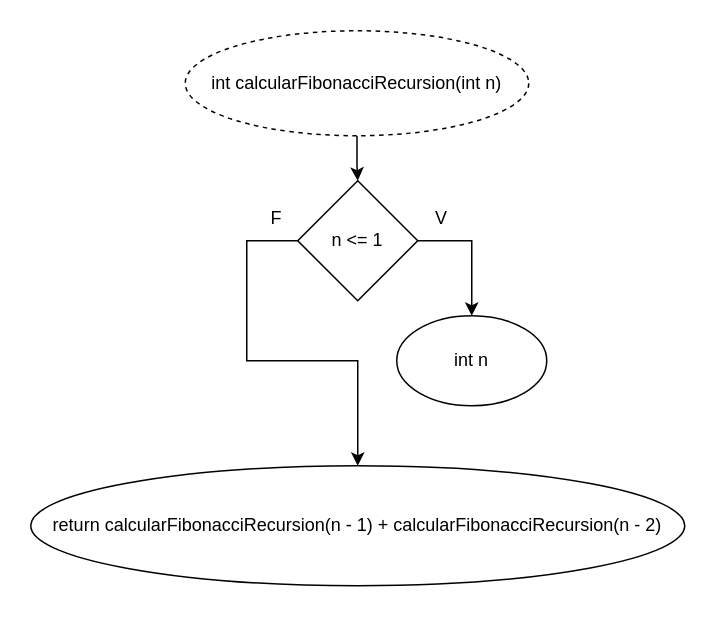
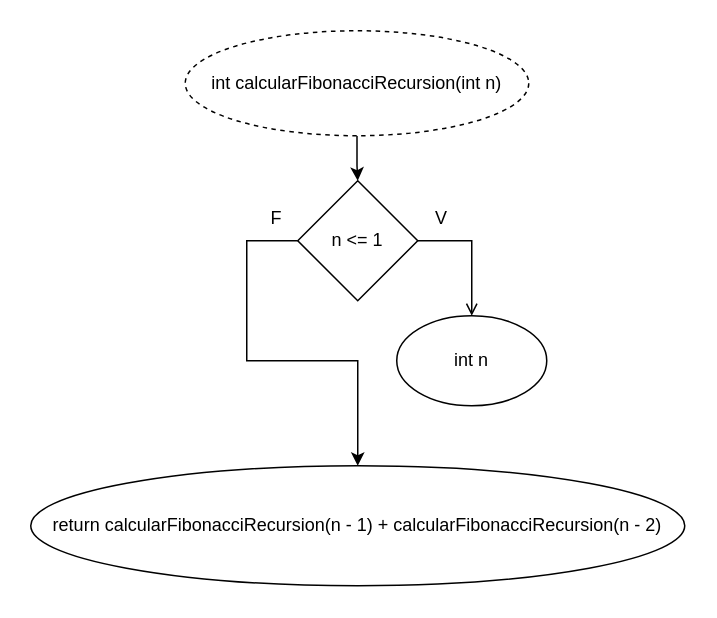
  <mxCell id="0" />
  <mxCell id="1" parent="0" />
  <mxCell id="2" style="edgeStyle=orthogonalEdgeStyle;rounded=0;orthogonalLoop=1;jettySize=auto;html=1;entryX=0.5;entryY=0;entryDx=0;entryDy=0;" edge="1" parent="1" source="3" target="7"><mxGeometry relative="1" as="geometry" /></mxCell>
  <mxCell id="3" value="int calcularFibonacciRecursion(int n)" style="ellipse;whiteSpace=wrap;html=1;dashed=1;" vertex="1" parent="1"><mxGeometry x="123" y="20" width="229" height="70" as="geometry" /></mxCell>
  <mxCell id="4" value="return calcularFibonacciRecursion(n - 1) + calcularFibonacciRecursion(n - 2)" style="ellipse;whiteSpace=wrap;html=1;" vertex="1" parent="1"><mxGeometry x="20" y="310" width="436" height="80" as="geometry" /></mxCell>
  <mxCell id="5" style="edgeStyle=orthogonalEdgeStyle;rounded=0;orthogonalLoop=1;jettySize=auto;html=1;entryX=0.5;entryY=0;entryDx=0;entryDy=0;" edge="1" parent="1" source="7" target="4"><mxGeometry relative="1" as="geometry"><Array as="points"><mxPoint x="164" y="160" /><mxPoint x="164" y="240" /><mxPoint x="238" y="240" /></Array></mxGeometry></mxCell>
- <mxCell id="6" style="edgeStyle=orthogonalEdgeStyle;rounded=0;orthogonalLoop=1;jettySize=auto;html=1;entryX=0.5;entryY=0;entryDx=0;entryDy=0;" edge="1" parent="1" source="7" target="8"><mxGeometry relative="1" as="geometry"><Array as="points"><mxPoint x="314" y="160" /></Array></mxGeometry></mxCell>
+ <mxCell id="6" style="edgeStyle=orthogonalEdgeStyle;rounded=0;orthogonalLoop=1;jettySize=auto;html=1;entryX=0.5;entryY=0;entryDx=0;entryDy=0;endArrow=open;" edge="1" parent="1" source="7" target="8"><mxGeometry relative="1" as="geometry"><Array as="points"><mxPoint x="314" y="160" /></Array></mxGeometry></mxCell>
  <mxCell id="7" value="n &amp;lt;= 1" style="rhombus;whiteSpace=wrap;html=1;" vertex="1" parent="1"><mxGeometry x="198" y="120" width="80" height="80" as="geometry" /></mxCell>
  <mxCell id="8" value="int n" style="ellipse;whiteSpace=wrap;html=1;" vertex="1" parent="1"><mxGeometry x="264" y="210" width="100" height="60" as="geometry" /></mxCell>
  <mxCell id="9" value="V" style="text;html=1;strokeColor=none;fillColor=none;align=center;verticalAlign=middle;whiteSpace=wrap;rounded=0;" vertex="1" parent="1"><mxGeometry x="264" y="130" width="60" height="30" as="geometry" /></mxCell>
  <mxCell id="10" value="F" style="text;html=1;strokeColor=none;fillColor=none;align=center;verticalAlign=middle;whiteSpace=wrap;rounded=0;" vertex="1" parent="1"><mxGeometry x="154" y="130" width="60" height="30" as="geometry" /></mxCell>
